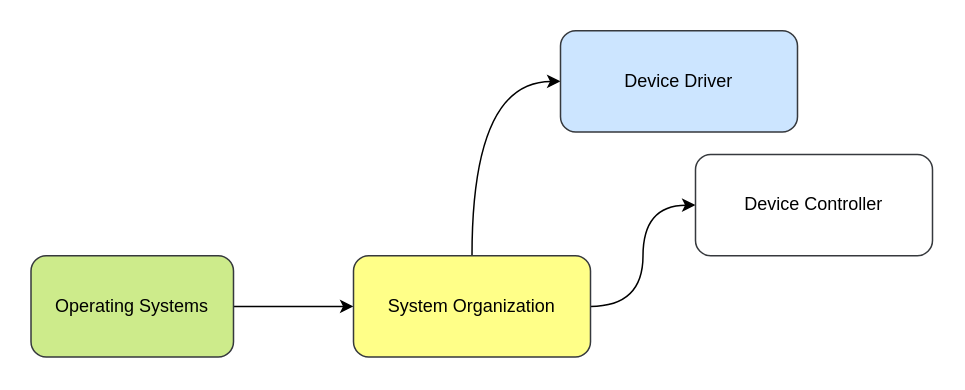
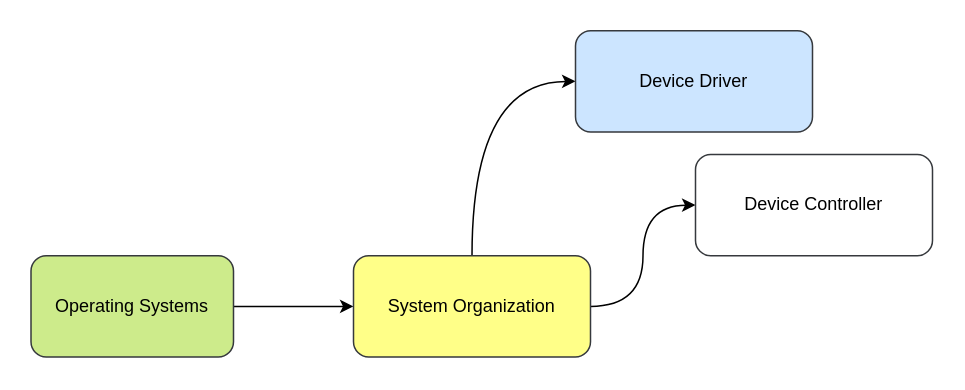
  <mxCell id="0" />
  <mxCell id="1" parent="0" />
  <mxCell id="2" value="" style="edgeStyle=orthogonalEdgeStyle;rounded=0;orthogonalLoop=1;jettySize=auto;html=1;curved=1;" edge="1" parent="1" source="3" target="6"><mxGeometry relative="1" as="geometry" /></mxCell>
  <mxCell id="3" value="Operating Systems" style="rounded=1;whiteSpace=wrap;html=1;fillColor=#cdeb8b;strokeColor=#36393d;" vertex="1" parent="1"><mxGeometry x="20" y="170" width="135" height="67.5" as="geometry" /></mxCell>
  <mxCell id="4" value="" style="edgeStyle=orthogonalEdgeStyle;rounded=0;orthogonalLoop=1;jettySize=auto;html=1;curved=1;entryX=0;entryY=0.5;entryDx=0;entryDy=0;" edge="1" parent="1" source="6" target="8"><mxGeometry relative="1" as="geometry" /></mxCell>
  <mxCell id="5" value="" style="edgeStyle=orthogonalEdgeStyle;curved=1;rounded=0;orthogonalLoop=1;jettySize=auto;html=1;entryX=0;entryY=0.5;entryDx=0;entryDy=0;" edge="1" parent="1" source="6" target="7"><mxGeometry relative="1" as="geometry"><mxPoint x="463" y="263.75" as="targetPoint" /></mxGeometry></mxCell>
  <mxCell id="6" value="System Organization" style="rounded=1;whiteSpace=wrap;html=1;fillColor=#ffff88;strokeColor=#36393d;" vertex="1" parent="1"><mxGeometry x="235" y="170" width="158" height="67.5" as="geometry" /></mxCell>
  <mxCell id="7" value="&lt;div&gt;Device Controller&lt;/div&gt;" style="rounded=1;whiteSpace=wrap;html=1;fillColor=#ffffff;strokeColor=#36393d;" vertex="1" parent="1"><mxGeometry x="463" y="102.5" width="158" height="67.5" as="geometry" /></mxCell>
- <mxCell id="8" value="Device Driver" style="rounded=1;whiteSpace=wrap;html=1;fillColor=#cce5ff;strokeColor=#36393d;" vertex="1" parent="1"><mxGeometry x="373" y="20" width="158" height="67.5" as="geometry" /></mxCell>
+ <mxCell id="8" value="Device Driver" style="rounded=1;whiteSpace=wrap;html=1;fillColor=#cce5ff;strokeColor=#36393d;" vertex="1" parent="1"><mxGeometry x="383" y="20" width="158" height="67.5" as="geometry" /></mxCell>
